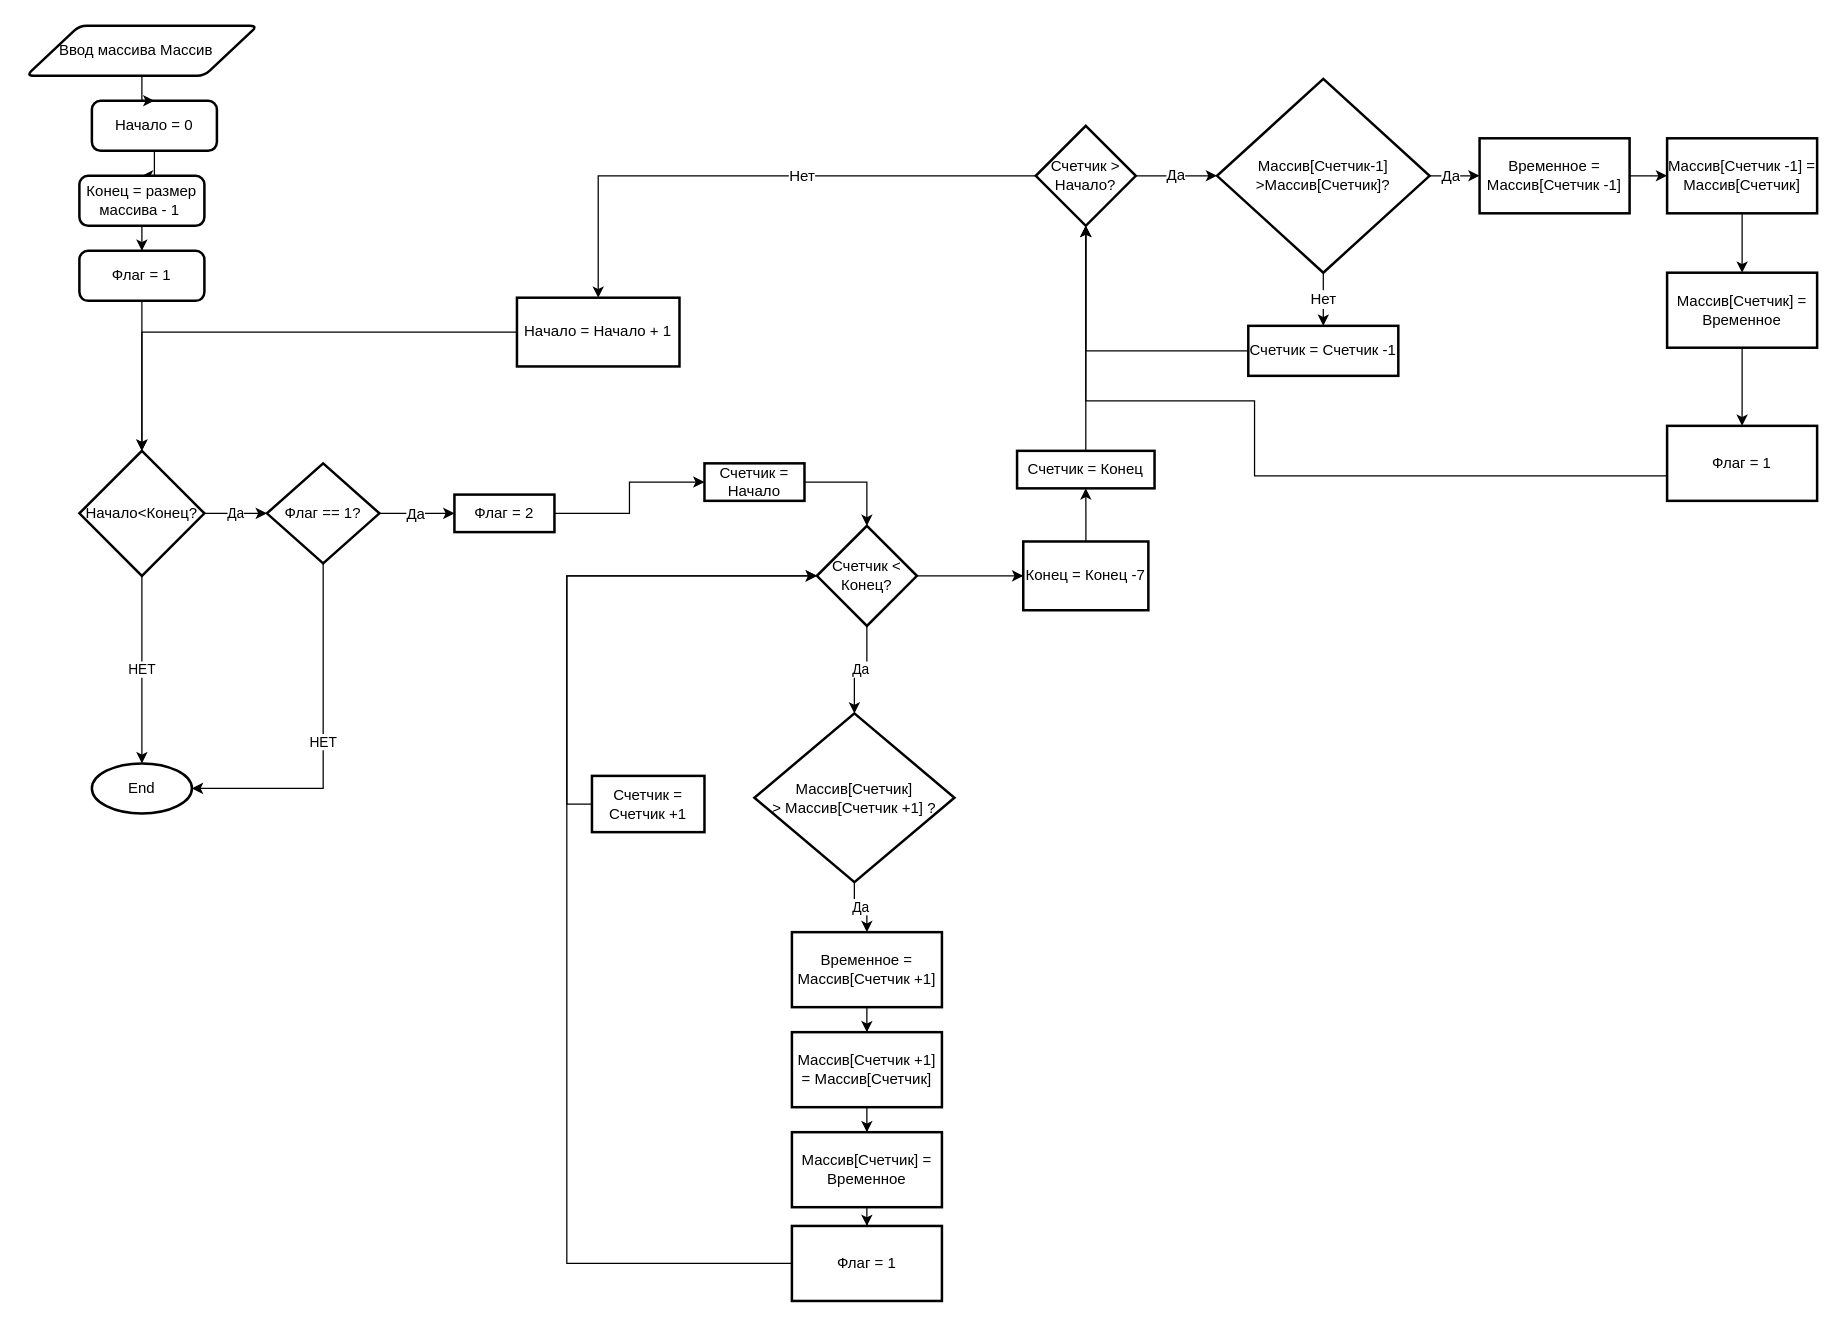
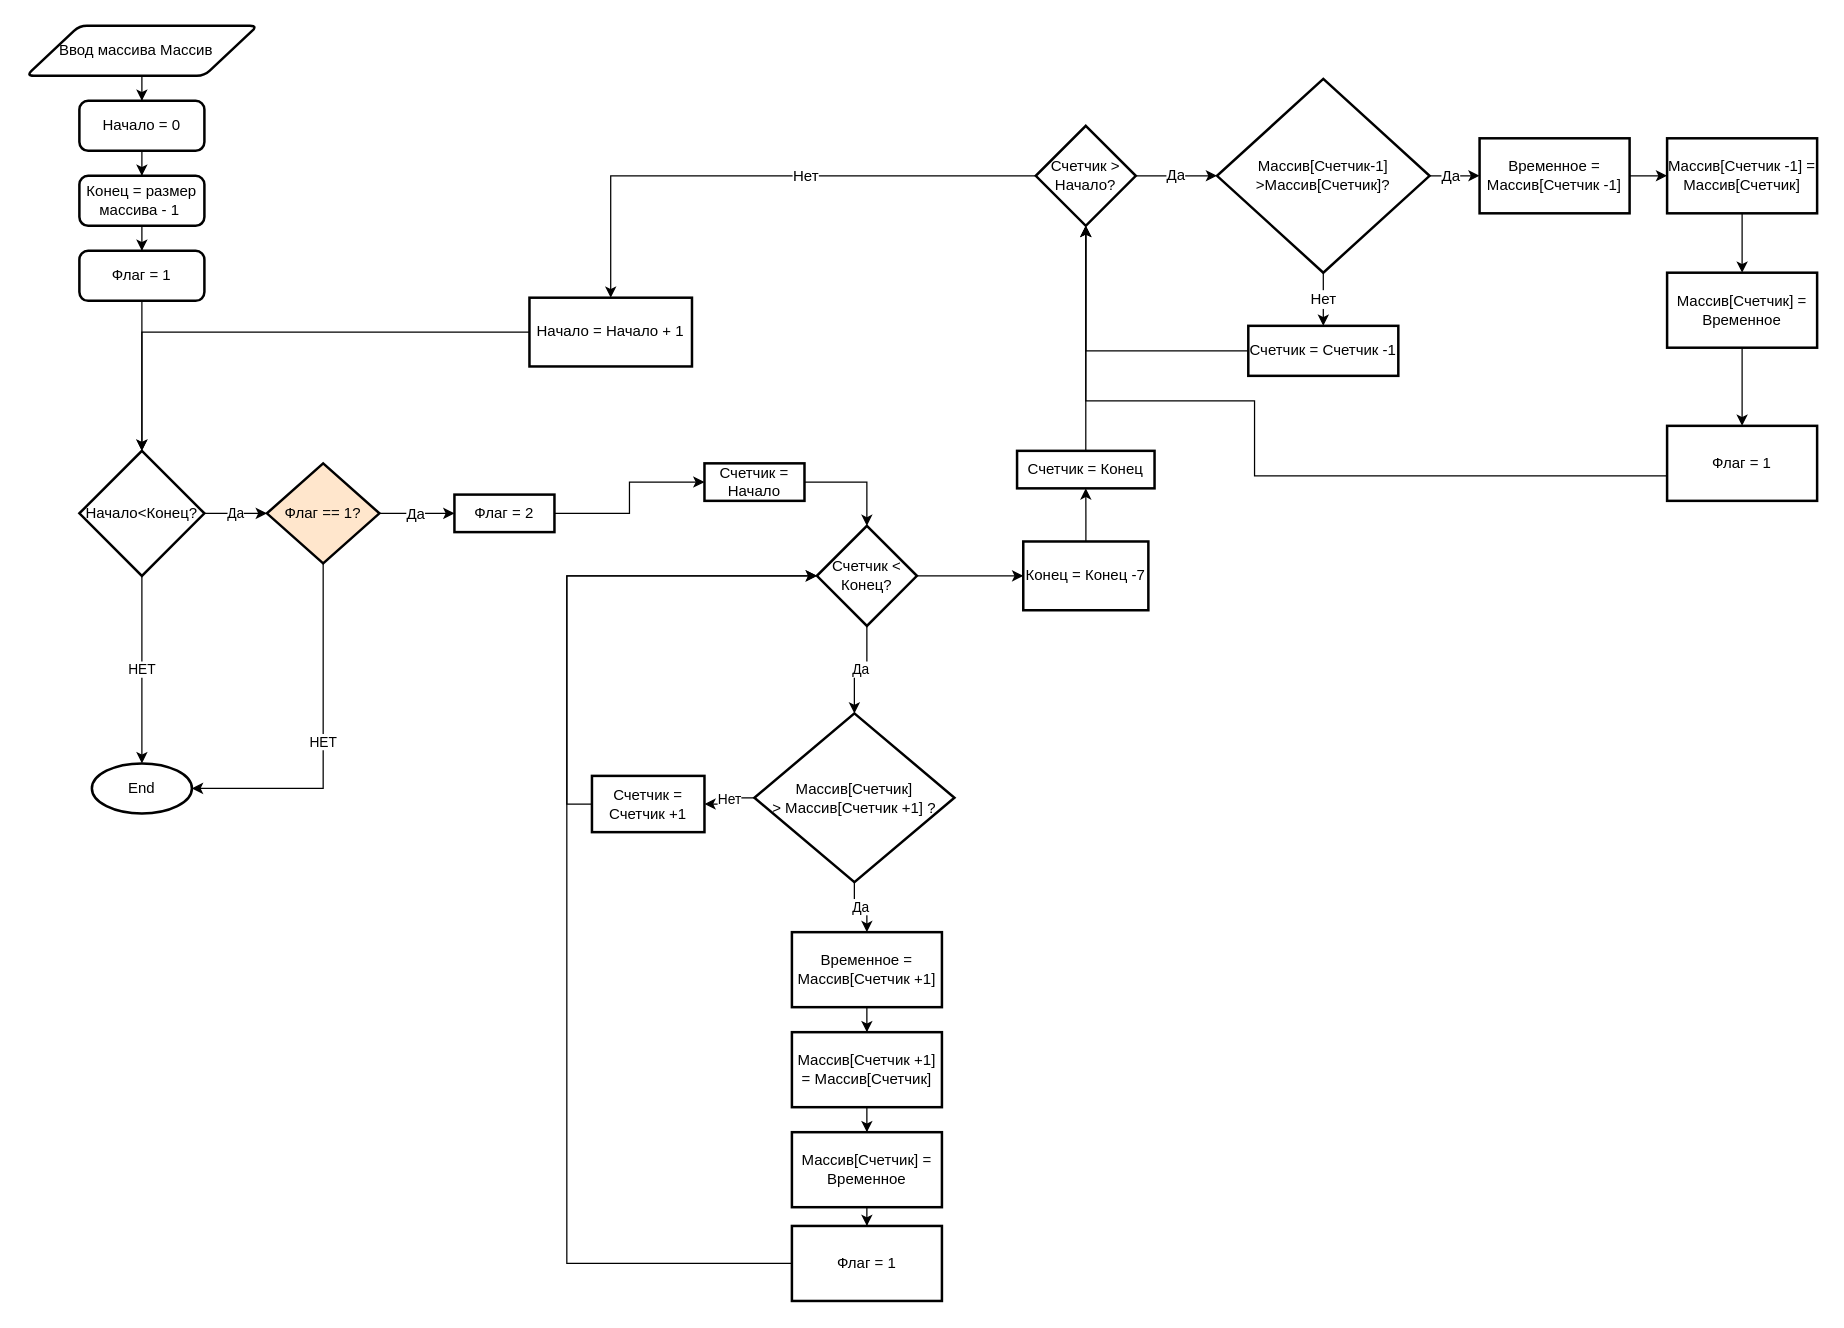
  <mxCell id="0" />
  <mxCell id="1" parent="0" />
  <mxCell id="2" value="End" style="strokeWidth=2;html=1;shape=mxgraph.flowchart.start_1;whiteSpace=wrap;" vertex="1" parent="1"><mxGeometry x="73" y="610" width="80" height="40" as="geometry" /></mxCell>
  <mxCell id="3" style="edgeStyle=orthogonalEdgeStyle;rounded=0;orthogonalLoop=1;jettySize=auto;html=1;" edge="1" parent="1" source="4" target="6"><mxGeometry relative="1" as="geometry" /></mxCell>
- <mxCell id="4" value="Начало = 0" style="rounded=1;whiteSpace=wrap;html=1;absoluteArcSize=1;arcSize=14;strokeWidth=2;" vertex="1" parent="1"><mxGeometry x="73" y="80" width="100" height="40" as="geometry" /></mxCell>
+ <mxCell id="4" value="Начало = 0" style="rounded=1;whiteSpace=wrap;html=1;absoluteArcSize=1;arcSize=14;strokeWidth=2;" vertex="1" parent="1"><mxGeometry x="63" y="80" width="100" height="40" as="geometry" /></mxCell>
  <mxCell id="5" style="edgeStyle=orthogonalEdgeStyle;rounded=0;orthogonalLoop=1;jettySize=auto;html=1;" edge="1" parent="1" source="6" target="10"><mxGeometry relative="1" as="geometry" /></mxCell>
  <mxCell id="6" value="Конец = размер массива - 1&amp;nbsp;" style="rounded=1;whiteSpace=wrap;html=1;absoluteArcSize=1;arcSize=14;strokeWidth=2;" vertex="1" parent="1"><mxGeometry x="63" y="140" width="100" height="40" as="geometry" /></mxCell>
  <mxCell id="7" style="edgeStyle=orthogonalEdgeStyle;rounded=0;orthogonalLoop=1;jettySize=auto;html=1;entryX=0.5;entryY=0;entryDx=0;entryDy=0;" edge="1" parent="1" source="8" target="4"><mxGeometry relative="1" as="geometry" /></mxCell>
  <mxCell id="8" value="Ввод массива Массив&amp;nbsp; &amp;nbsp;" style="shape=parallelogram;html=1;strokeWidth=2;perimeter=parallelogramPerimeter;whiteSpace=wrap;rounded=1;arcSize=12;size=0.23;" vertex="1" parent="1"><mxGeometry x="20.5" y="20" width="185" height="40" as="geometry" /></mxCell>
  <mxCell id="9" style="edgeStyle=orthogonalEdgeStyle;rounded=0;orthogonalLoop=1;jettySize=auto;html=1;entryX=0.5;entryY=0;entryDx=0;entryDy=0;entryPerimeter=0;" edge="1" parent="1" source="10" target="13"><mxGeometry relative="1" as="geometry" /></mxCell>
  <mxCell id="10" value="Флаг = 1" style="rounded=1;whiteSpace=wrap;html=1;absoluteArcSize=1;arcSize=14;strokeWidth=2;" vertex="1" parent="1"><mxGeometry x="63" y="200" width="100" height="40" as="geometry" /></mxCell>
  <mxCell id="11" value="Да" style="edgeStyle=orthogonalEdgeStyle;rounded=0;orthogonalLoop=1;jettySize=auto;html=1;" edge="1" parent="1" source="13" target="17"><mxGeometry relative="1" as="geometry" /></mxCell>
  <mxCell id="12" value="НЕТ" style="edgeStyle=orthogonalEdgeStyle;rounded=0;orthogonalLoop=1;jettySize=auto;html=1;" edge="1" parent="1" source="13" target="2"><mxGeometry relative="1" as="geometry" /></mxCell>
  <mxCell id="13" value="Начало&amp;lt;Конец?" style="strokeWidth=2;html=1;shape=mxgraph.flowchart.decision;whiteSpace=wrap;" vertex="1" parent="1"><mxGeometry x="63" y="360" width="100" height="100" as="geometry" /></mxCell>
  <mxCell id="14" value="НЕТ" style="edgeStyle=orthogonalEdgeStyle;rounded=0;orthogonalLoop=1;jettySize=auto;html=1;exitX=0.5;exitY=1;exitDx=0;exitDy=0;entryX=1;entryY=0.5;entryDx=0;entryDy=0;entryPerimeter=0;" edge="1" parent="1" source="17" target="2"><mxGeometry relative="1" as="geometry" /></mxCell>
  <mxCell id="15" value="" style="edgeStyle=orthogonalEdgeStyle;rounded=0;orthogonalLoop=1;jettySize=auto;html=1;" edge="1" parent="1" source="17" target="19"><mxGeometry relative="1" as="geometry" /></mxCell>
  <mxCell id="16" value="Да" style="edgeLabel;html=1;align=center;verticalAlign=middle;resizable=0;points=[];fontSize=12;" vertex="1" connectable="0" parent="15"><mxGeometry x="-0.066" relative="1" as="geometry"><mxPoint as="offset" /></mxGeometry></mxCell>
- <mxCell id="17" value="Флаг == 1?" style="rhombus;whiteSpace=wrap;html=1;strokeWidth=2;" vertex="1" parent="1"><mxGeometry x="213" y="370" width="90" height="80" as="geometry" /></mxCell>
+ <mxCell id="17" value="Флаг == 1?" style="rhombus;whiteSpace=wrap;html=1;strokeWidth=2;fillColor=#ffe6cc;" vertex="1" parent="1"><mxGeometry x="213" y="370" width="90" height="80" as="geometry" /></mxCell>
  <mxCell id="18" value="" style="edgeStyle=orthogonalEdgeStyle;rounded=0;orthogonalLoop=1;jettySize=auto;html=1;" edge="1" parent="1" source="19" target="21"><mxGeometry relative="1" as="geometry" /></mxCell>
  <mxCell id="19" value="Флаг = 2" style="whiteSpace=wrap;html=1;strokeWidth=2;" vertex="1" parent="1"><mxGeometry x="363" y="395" width="80" height="30" as="geometry" /></mxCell>
  <mxCell id="20" value="" style="edgeStyle=orthogonalEdgeStyle;rounded=0;orthogonalLoop=1;jettySize=auto;html=1;" edge="1" parent="1" source="21" target="24"><mxGeometry relative="1" as="geometry" /></mxCell>
  <mxCell id="21" value="Счетчик = Начало" style="whiteSpace=wrap;html=1;strokeWidth=2;" vertex="1" parent="1"><mxGeometry x="563" y="370" width="80" height="30" as="geometry" /></mxCell>
  <mxCell id="22" value="Да" style="edgeStyle=orthogonalEdgeStyle;rounded=0;orthogonalLoop=1;jettySize=auto;html=1;" edge="1" parent="1" source="24" target="27"><mxGeometry relative="1" as="geometry" /></mxCell>
  <mxCell id="23" value="" style="edgeStyle=orthogonalEdgeStyle;rounded=0;orthogonalLoop=1;jettySize=auto;html=1;fontSize=12;" edge="1" parent="1" source="24" target="39"><mxGeometry relative="1" as="geometry" /></mxCell>
  <mxCell id="24" value="Счетчик &amp;lt; Конец?" style="rhombus;whiteSpace=wrap;html=1;strokeWidth=2;" vertex="1" parent="1"><mxGeometry x="652.94" y="420" width="80" height="80" as="geometry" /></mxCell>
+ <mxCell id="25" value="Нет" style="edgeStyle=orthogonalEdgeStyle;rounded=0;orthogonalLoop=1;jettySize=auto;html=1;fontSize=11;" edge="1" parent="1" source="27" target="29"><mxGeometry relative="1" as="geometry" /></mxCell>
  <mxCell id="26" value="Да" style="edgeStyle=orthogonalEdgeStyle;rounded=0;orthogonalLoop=1;jettySize=auto;html=1;fontSize=11;" edge="1" parent="1" source="27" target="31"><mxGeometry relative="1" as="geometry" /></mxCell>
  <mxCell id="27" value="&lt;font style=&quot;font-size: 12px;&quot;&gt;Массив[Счетчик]&lt;br&gt;&amp;gt; Массив[Счетчик +1] ?&lt;/font&gt;" style="rhombus;whiteSpace=wrap;html=1;strokeWidth=2;" vertex="1" parent="1"><mxGeometry x="602.94" y="570" width="160" height="135" as="geometry" /></mxCell>
  <mxCell id="28" style="edgeStyle=orthogonalEdgeStyle;rounded=0;orthogonalLoop=1;jettySize=auto;html=1;entryX=0;entryY=0.5;entryDx=0;entryDy=0;fontSize=12;" edge="1" parent="1" source="29" target="24"><mxGeometry relative="1" as="geometry"><Array as="points"><mxPoint x="452.94" y="642" /><mxPoint x="452.94" y="460" /></Array></mxGeometry></mxCell>
  <mxCell id="29" value="Счетчик = Счетчик +1" style="whiteSpace=wrap;html=1;strokeWidth=2;" vertex="1" parent="1"><mxGeometry x="473" y="620" width="90" height="45" as="geometry" /></mxCell>
  <mxCell id="30" value="" style="edgeStyle=orthogonalEdgeStyle;rounded=0;orthogonalLoop=1;jettySize=auto;html=1;fontSize=11;" edge="1" parent="1" source="31" target="33"><mxGeometry relative="1" as="geometry" /></mxCell>
  <mxCell id="31" value="Временное = Массив[Счетчик +1]" style="whiteSpace=wrap;html=1;strokeWidth=2;" vertex="1" parent="1"><mxGeometry x="632.94" y="745" width="120" height="60" as="geometry" /></mxCell>
  <mxCell id="32" value="" style="edgeStyle=orthogonalEdgeStyle;rounded=0;orthogonalLoop=1;jettySize=auto;html=1;fontSize=11;" edge="1" parent="1" source="33" target="35"><mxGeometry relative="1" as="geometry" /></mxCell>
  <mxCell id="33" value="Массив[Счетчик +1] = Массив[Счетчик]" style="whiteSpace=wrap;html=1;strokeWidth=2;" vertex="1" parent="1"><mxGeometry x="632.94" y="825" width="120" height="60" as="geometry" /></mxCell>
  <mxCell id="34" value="" style="edgeStyle=orthogonalEdgeStyle;rounded=0;orthogonalLoop=1;jettySize=auto;html=1;fontSize=11;" edge="1" parent="1" source="35" target="37"><mxGeometry relative="1" as="geometry" /></mxCell>
  <mxCell id="35" value="Массив[Счетчик] = Временное" style="whiteSpace=wrap;html=1;strokeWidth=2;" vertex="1" parent="1"><mxGeometry x="632.94" y="905" width="120" height="60" as="geometry" /></mxCell>
  <mxCell id="36" style="edgeStyle=orthogonalEdgeStyle;rounded=0;orthogonalLoop=1;jettySize=auto;html=1;entryX=0;entryY=0.5;entryDx=0;entryDy=0;fontSize=12;" edge="1" parent="1" source="37" target="24"><mxGeometry relative="1" as="geometry"><Array as="points"><mxPoint x="452.94" y="1010" /><mxPoint x="452.94" y="460" /></Array></mxGeometry></mxCell>
  <mxCell id="37" value="Флаг = 1" style="whiteSpace=wrap;html=1;strokeWidth=2;" vertex="1" parent="1"><mxGeometry x="632.94" y="980" width="120" height="60" as="geometry" /></mxCell>
  <mxCell id="38" value="" style="edgeStyle=orthogonalEdgeStyle;rounded=0;orthogonalLoop=1;jettySize=auto;html=1;fontSize=12;entryX=0.5;entryY=1;entryDx=0;entryDy=0;" edge="1" parent="1" source="39" target="41"><mxGeometry relative="1" as="geometry"><mxPoint x="860.588" y="390" as="targetPoint" /></mxGeometry></mxCell>
  <mxCell id="39" value="Конец = Конец -7" style="whiteSpace=wrap;html=1;strokeWidth=2;" vertex="1" parent="1"><mxGeometry x="818" y="432.5" width="100.06" height="55" as="geometry" /></mxCell>
  <mxCell id="40" value="" style="edgeStyle=orthogonalEdgeStyle;rounded=0;orthogonalLoop=1;jettySize=auto;html=1;fontSize=12;" edge="1" parent="1" source="41" target="45"><mxGeometry relative="1" as="geometry" /></mxCell>
  <mxCell id="41" value="Счетчик = Конец" style="whiteSpace=wrap;html=1;strokeWidth=2;" vertex="1" parent="1"><mxGeometry x="813.04" y="360" width="109.97" height="30" as="geometry" /></mxCell>
  <mxCell id="42" value="" style="edgeStyle=orthogonalEdgeStyle;rounded=0;orthogonalLoop=1;jettySize=auto;html=1;fontSize=12;" edge="1" parent="1" source="45" target="47"><mxGeometry relative="1" as="geometry" /></mxCell>
  <mxCell id="43" value="Нет" style="edgeLabel;html=1;align=center;verticalAlign=middle;resizable=0;points=[];fontSize=12;" vertex="1" connectable="0" parent="42"><mxGeometry x="-0.234" relative="1" as="geometry"><mxPoint x="-17" as="offset" /></mxGeometry></mxCell>
  <mxCell id="44" value="Да" style="edgeStyle=orthogonalEdgeStyle;rounded=0;orthogonalLoop=1;jettySize=auto;html=1;fontSize=12;" edge="1" parent="1" source="45" target="51"><mxGeometry relative="1" as="geometry" /></mxCell>
  <mxCell id="45" value="Счетчик &amp;gt; Начало?" style="rhombus;whiteSpace=wrap;html=1;strokeWidth=2;" vertex="1" parent="1"><mxGeometry x="828.025" y="100" width="80" height="80" as="geometry" /></mxCell>
  <mxCell id="46" style="edgeStyle=orthogonalEdgeStyle;rounded=0;orthogonalLoop=1;jettySize=auto;html=1;entryX=0.5;entryY=0;entryDx=0;entryDy=0;entryPerimeter=0;fontSize=12;" edge="1" parent="1" source="47" target="13"><mxGeometry relative="1" as="geometry" /></mxCell>
- <mxCell id="47" value="Начало = Начало + 1" style="whiteSpace=wrap;html=1;strokeWidth=2;" vertex="1" parent="1"><mxGeometry x="413.01" y="237.5" width="130" height="55" as="geometry" /></mxCell>
+ <mxCell id="47" value="Начало = Начало + 1" style="whiteSpace=wrap;html=1;strokeWidth=2;" vertex="1" parent="1"><mxGeometry x="423.01" y="237.5" width="130" height="55" as="geometry" /></mxCell>
  <mxCell id="48" value="Нет" style="edgeStyle=orthogonalEdgeStyle;rounded=0;orthogonalLoop=1;jettySize=auto;html=1;fontSize=12;" edge="1" parent="1" source="51" target="53"><mxGeometry relative="1" as="geometry" /></mxCell>
  <mxCell id="49" style="edgeStyle=orthogonalEdgeStyle;rounded=0;orthogonalLoop=1;jettySize=auto;html=1;entryX=0;entryY=0.5;entryDx=0;entryDy=0;fontSize=12;" edge="1" parent="1" source="51" target="55"><mxGeometry relative="1" as="geometry" /></mxCell>
  <mxCell id="50" value="Да" style="edgeLabel;html=1;align=center;verticalAlign=middle;resizable=0;points=[];fontSize=12;" vertex="1" connectable="0" parent="49"><mxGeometry x="-0.193" relative="1" as="geometry"><mxPoint as="offset" /></mxGeometry></mxCell>
  <mxCell id="51" value="Массив[Счетчик-1]&lt;br&gt;&amp;gt;Массив[Счетчик]?" style="rhombus;whiteSpace=wrap;html=1;strokeWidth=2;" vertex="1" parent="1"><mxGeometry x="973" y="62.5" width="170" height="155" as="geometry" /></mxCell>
  <mxCell id="52" style="edgeStyle=orthogonalEdgeStyle;rounded=0;orthogonalLoop=1;jettySize=auto;html=1;entryX=0.5;entryY=1;entryDx=0;entryDy=0;fontSize=12;" edge="1" parent="1" source="53" target="45"><mxGeometry relative="1" as="geometry" /></mxCell>
  <mxCell id="53" value="Счетчик = Счетчик -1" style="whiteSpace=wrap;html=1;strokeWidth=2;" vertex="1" parent="1"><mxGeometry x="998" y="260" width="120" height="40" as="geometry" /></mxCell>
  <mxCell id="54" value="" style="edgeStyle=orthogonalEdgeStyle;rounded=0;orthogonalLoop=1;jettySize=auto;html=1;fontSize=12;" edge="1" parent="1" source="55" target="57"><mxGeometry relative="1" as="geometry" /></mxCell>
  <mxCell id="55" value="Временное = Массив[Счетчик -1]" style="whiteSpace=wrap;html=1;strokeWidth=2;" vertex="1" parent="1"><mxGeometry x="1183" y="110" width="120" height="60" as="geometry" /></mxCell>
  <mxCell id="56" value="" style="edgeStyle=orthogonalEdgeStyle;rounded=0;orthogonalLoop=1;jettySize=auto;html=1;fontSize=12;" edge="1" parent="1" source="57" target="59"><mxGeometry relative="1" as="geometry" /></mxCell>
  <mxCell id="57" value="Массив[Счетчик -1] = Массив[Счетчик]" style="whiteSpace=wrap;html=1;strokeWidth=2;" vertex="1" parent="1"><mxGeometry x="1333" y="110" width="120" height="60" as="geometry" /></mxCell>
  <mxCell id="58" value="" style="edgeStyle=orthogonalEdgeStyle;rounded=0;orthogonalLoop=1;jettySize=auto;html=1;fontSize=12;" edge="1" parent="1" source="59" target="61"><mxGeometry relative="1" as="geometry" /></mxCell>
  <mxCell id="59" value="Массив[Счетчик] = Временное" style="whiteSpace=wrap;html=1;strokeWidth=2;" vertex="1" parent="1"><mxGeometry x="1333" y="217.5" width="120" height="60" as="geometry" /></mxCell>
  <mxCell id="60" style="edgeStyle=orthogonalEdgeStyle;rounded=0;orthogonalLoop=1;jettySize=auto;html=1;entryX=0.5;entryY=1;entryDx=0;entryDy=0;fontSize=12;" edge="1" parent="1" source="61" target="45"><mxGeometry relative="1" as="geometry"><Array as="points"><mxPoint x="1003" y="380" /><mxPoint x="1003" y="320" /><mxPoint x="868" y="320" /></Array></mxGeometry></mxCell>
  <mxCell id="61" value="Флаг = 1" style="whiteSpace=wrap;html=1;strokeWidth=2;" vertex="1" parent="1"><mxGeometry x="1333" y="340" width="120" height="60" as="geometry" /></mxCell>
